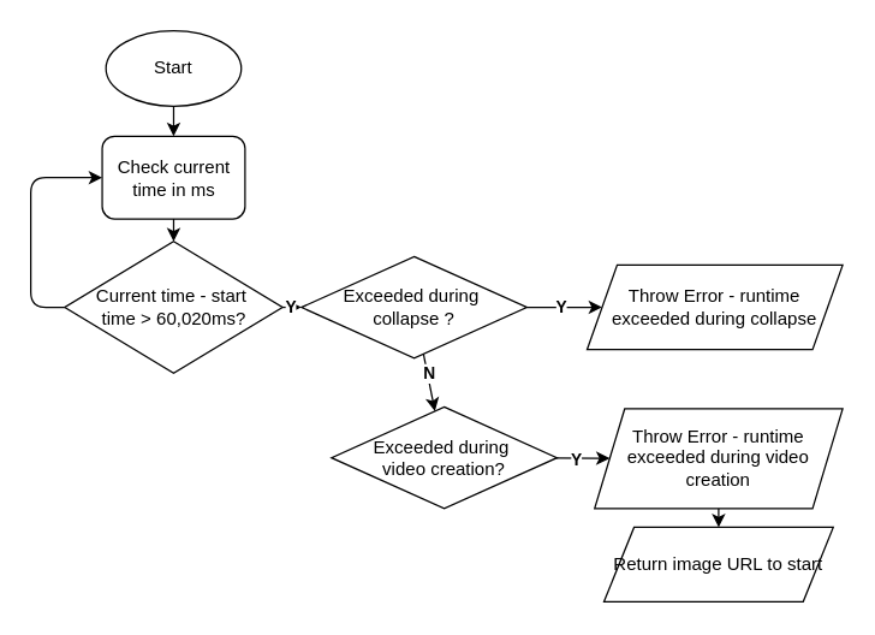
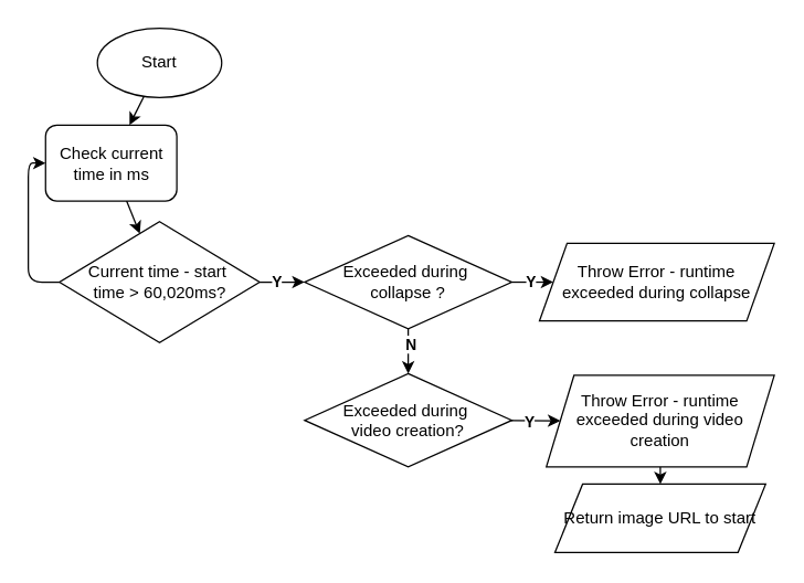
  <mxCell id="0" />
  <mxCell id="1" parent="0" />
  <mxCell id="2" value="" style="edgeStyle=none;html=1;" edge="1" parent="1" source="3" target="5"><mxGeometry relative="1" as="geometry" /></mxCell>
  <mxCell id="3" value="Start" style="ellipse;whiteSpace=wrap;html=1;" vertex="1" parent="1"><mxGeometry x="70" y="20" width="90" height="50" as="geometry" /></mxCell>
  <mxCell id="4" value="" style="edgeStyle=none;html=1;" edge="1" parent="1" source="5" target="9"><mxGeometry relative="1" as="geometry" /></mxCell>
- <mxCell id="5" value="Check current time in ms" style="rounded=1;whiteSpace=wrap;html=1;" vertex="1" parent="1"><mxGeometry x="67.5" y="90" width="95" height="55" as="geometry" /></mxCell>
+ <mxCell id="5" value="Check current time in ms" style="rounded=1;whiteSpace=wrap;html=1;" vertex="1" parent="1"><mxGeometry x="32.5" y="90" width="95" height="55" as="geometry" /></mxCell>
  <mxCell id="6" value="" style="edgeStyle=none;html=1;" edge="1" parent="1" source="9" target="14"><mxGeometry relative="1" as="geometry" /></mxCell>
  <mxCell id="7" value="Y" style="edgeLabel;html=1;align=center;verticalAlign=middle;resizable=0;points=[];fontStyle=1" vertex="1" connectable="0" parent="6"><mxGeometry x="-0.248" relative="1" as="geometry"><mxPoint as="offset" /></mxGeometry></mxCell>
  <mxCell id="8" style="edgeStyle=orthogonalEdgeStyle;html=1;entryX=0;entryY=0.5;entryDx=0;entryDy=0;exitX=0;exitY=0.5;exitDx=0;exitDy=0;" edge="1" parent="1" source="9" target="5"><mxGeometry relative="1" as="geometry"><Array as="points"><mxPoint x="20" y="204" /><mxPoint x="20" y="117" /></Array></mxGeometry></mxCell>
  <mxCell id="9" value="Current time - start&amp;nbsp;&lt;div&gt;time &amp;gt; 60,020ms?&lt;/div&gt;" style="rhombus;whiteSpace=wrap;html=1;rounded=0;" vertex="1" parent="1"><mxGeometry x="42.5" y="160" width="145" height="87.5" as="geometry" /></mxCell>
  <mxCell id="10" value="" style="edgeStyle=none;html=1;" edge="1" parent="1" source="14" target="15"><mxGeometry relative="1" as="geometry" /></mxCell>
  <mxCell id="11" value="&lt;b&gt;Y&lt;/b&gt;" style="edgeLabel;html=1;align=center;verticalAlign=middle;resizable=0;points=[];" vertex="1" connectable="0" parent="10"><mxGeometry x="-0.086" relative="1" as="geometry"><mxPoint as="offset" /></mxGeometry></mxCell>
  <mxCell id="12" value="" style="edgeStyle=none;html=1;" edge="1" parent="1" source="14" target="18"><mxGeometry relative="1" as="geometry" /></mxCell>
  <mxCell id="13" value="&lt;b&gt;N&lt;/b&gt;" style="edgeLabel;html=1;align=center;verticalAlign=middle;resizable=0;points=[];" vertex="1" connectable="0" parent="12"><mxGeometry x="-0.328" y="1" relative="1" as="geometry"><mxPoint as="offset" /></mxGeometry></mxCell>
- <mxCell id="14" value="Exceeded during&amp;nbsp;&lt;div&gt;collapse ?&lt;/div&gt;" style="rhombus;whiteSpace=wrap;html=1;rounded=0;" vertex="1" parent="1"><mxGeometry x="200" y="170" width="150" height="67.5" as="geometry" /></mxCell>
+ <mxCell id="14" value="Exceeded during&amp;nbsp;&lt;div&gt;collapse ?&lt;/div&gt;" style="rhombus;whiteSpace=wrap;html=1;rounded=0;" vertex="1" parent="1"><mxGeometry x="220" y="170" width="150" height="67.5" as="geometry" /></mxCell>
  <mxCell id="15" value="Throw Error - runtime exceeded during collapse" style="shape=parallelogram;perimeter=parallelogramPerimeter;whiteSpace=wrap;html=1;fixedSize=1;rounded=0;" vertex="1" parent="1"><mxGeometry x="390" y="175.63" width="170" height="56.25" as="geometry" /></mxCell>
  <mxCell id="16" value="" style="edgeStyle=none;html=1;" edge="1" parent="1" source="18" target="20"><mxGeometry relative="1" as="geometry" /></mxCell>
  <mxCell id="17" value="Y" style="edgeLabel;html=1;align=center;verticalAlign=middle;resizable=0;points=[];fontStyle=1" vertex="1" connectable="0" parent="16"><mxGeometry x="-0.263" relative="1" as="geometry"><mxPoint as="offset" /></mxGeometry></mxCell>
  <mxCell id="18" value="Exceeded during&amp;nbsp;&lt;div&gt;video creation?&lt;/div&gt;" style="rhombus;whiteSpace=wrap;html=1;rounded=0;" vertex="1" parent="1"><mxGeometry x="220" y="270" width="150" height="67.5" as="geometry" /></mxCell>
  <mxCell id="19" value="" style="edgeStyle=none;html=1;" edge="1" parent="1" source="20" target="21"><mxGeometry relative="1" as="geometry" /></mxCell>
  <mxCell id="20" value="&lt;span style=&quot;color: rgb(0, 0, 0);&quot;&gt;Throw Error - runtime exceeded during video creation&lt;/span&gt;" style="shape=parallelogram;perimeter=parallelogramPerimeter;whiteSpace=wrap;html=1;fixedSize=1;rounded=0;" vertex="1" parent="1"><mxGeometry x="395" y="271.25" width="165" height="66.25" as="geometry" /></mxCell>
  <mxCell id="21" value="Return image URL to start" style="shape=parallelogram;perimeter=parallelogramPerimeter;whiteSpace=wrap;html=1;fixedSize=1;rounded=0;" vertex="1" parent="1"><mxGeometry x="401.25" y="350" width="152.5" height="49.38" as="geometry" /></mxCell>
